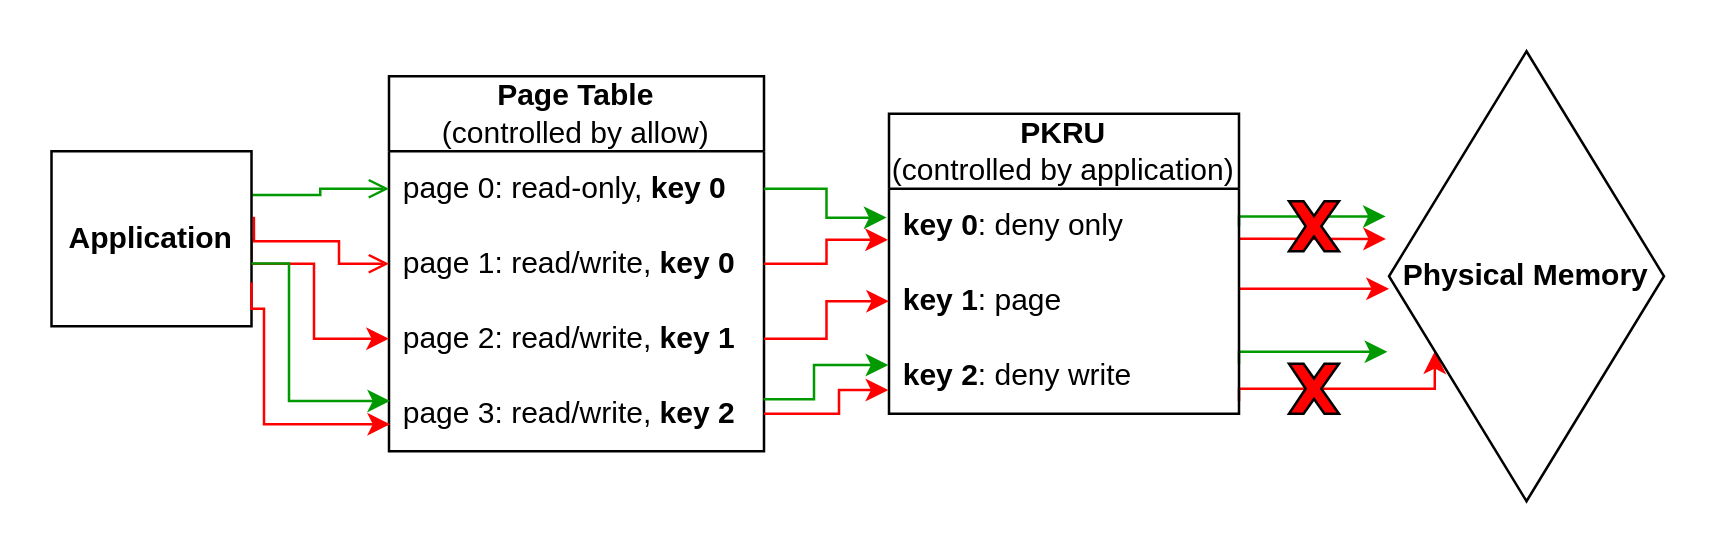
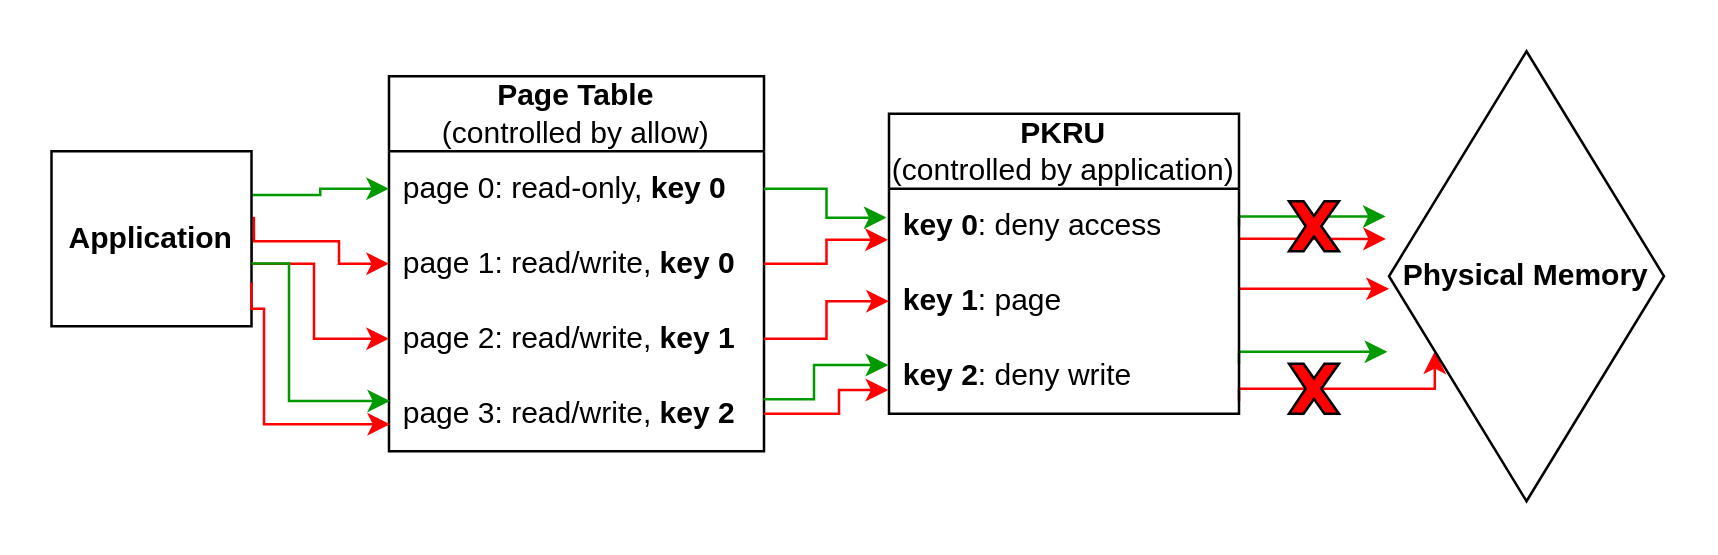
  <mxCell id="0" />
  <mxCell id="1" parent="0" />
  <mxCell id="2" style="edgeStyle=orthogonalEdgeStyle;rounded=0;orthogonalLoop=1;jettySize=auto;html=1;strokeColor=#FF0000;entryX=0;entryY=0.75;entryDx=0;entryDy=0;" edge="1" parent="1" target="20"><mxGeometry relative="1" as="geometry"><mxPoint x="495" y="160" as="sourcePoint" /><mxPoint x="555" y="153" as="targetPoint" /><Array as="points"><mxPoint x="495" y="155" /></Array></mxGeometry></mxCell>
  <mxCell id="3" style="edgeStyle=orthogonalEdgeStyle;rounded=0;orthogonalLoop=1;jettySize=auto;html=1;entryX=-0.006;entryY=0.668;entryDx=0;entryDy=0;entryPerimeter=0;strokeColor=#009900;" edge="1" parent="1" target="20"><mxGeometry relative="1" as="geometry"><mxPoint x="495" y="145" as="sourcePoint" /><mxPoint x="555" y="149.96" as="targetPoint" /><Array as="points"><mxPoint x="495" y="140" /><mxPoint x="554" y="140" /></Array></mxGeometry></mxCell>
  <mxCell id="4" style="edgeStyle=orthogonalEdgeStyle;rounded=0;orthogonalLoop=1;jettySize=auto;html=1;exitX=0.999;exitY=0.333;exitDx=0;exitDy=0;entryX=0;entryY=0.528;entryDx=0;entryDy=0;entryPerimeter=0;exitPerimeter=0;strokeColor=#FF0000;" edge="1" parent="1" source="14" target="20"><mxGeometry relative="1" as="geometry"><Array as="points" /></mxGeometry></mxCell>
  <mxCell id="5" style="edgeStyle=orthogonalEdgeStyle;rounded=0;orthogonalLoop=1;jettySize=auto;html=1;entryX=-0.011;entryY=0.417;entryDx=0;entryDy=0;entryPerimeter=0;strokeColor=#FF0000;" edge="1" parent="1" target="20"><mxGeometry relative="1" as="geometry"><mxPoint x="495" y="95" as="sourcePoint" /><mxPoint x="554.12" y="89.94" as="targetPoint" /><Array as="points"><mxPoint x="495" y="95" /><mxPoint x="515" y="95" /></Array></mxGeometry></mxCell>
  <mxCell id="6" style="edgeStyle=orthogonalEdgeStyle;rounded=0;orthogonalLoop=1;jettySize=auto;html=1;entryX=-0.012;entryY=0.367;entryDx=0;entryDy=0;entryPerimeter=0;strokeColor=#009900;" edge="1" parent="1" target="20"><mxGeometry relative="1" as="geometry"><mxPoint x="495" y="90" as="sourcePoint" /><Array as="points"><mxPoint x="495" y="86" /></Array></mxGeometry></mxCell>
  <mxCell id="7" value="&lt;div&gt;&lt;b&gt;Page Table&lt;/b&gt;&lt;/div&gt;&lt;div&gt;(controlled by allow)&lt;br&gt;&lt;/div&gt;" style="swimlane;fontStyle=0;childLayout=stackLayout;horizontal=1;startSize=30;horizontalStack=0;resizeParent=1;resizeParentMax=0;resizeLast=0;collapsible=1;marginBottom=0;whiteSpace=wrap;html=1;" vertex="1" parent="1"><mxGeometry x="155" y="30" width="150" height="150" as="geometry" /></mxCell>
  <mxCell id="8" value="page 0: read-only, &lt;b&gt;key 0&lt;/b&gt;" style="text;strokeColor=none;fillColor=none;align=left;verticalAlign=middle;spacingLeft=4;spacingRight=4;overflow=hidden;points=[[0,0.5],[1,0.5]];portConstraint=eastwest;rotatable=0;whiteSpace=wrap;html=1;" vertex="1" parent="7"><mxGeometry y="30" width="150" height="30" as="geometry" /></mxCell>
  <mxCell id="9" value="page 1: read/write, &lt;b&gt;key 0&lt;/b&gt;" style="text;strokeColor=none;fillColor=none;align=left;verticalAlign=middle;spacingLeft=4;spacingRight=4;overflow=hidden;points=[[0,0.5],[1,0.5]];portConstraint=eastwest;rotatable=0;whiteSpace=wrap;html=1;" vertex="1" parent="7"><mxGeometry y="60" width="150" height="30" as="geometry" /></mxCell>
  <mxCell id="10" value="page 2: read/write, &lt;b&gt;key 1&lt;/b&gt;" style="text;strokeColor=none;fillColor=none;align=left;verticalAlign=middle;spacingLeft=4;spacingRight=4;overflow=hidden;points=[[0,0.5],[1,0.5]];portConstraint=eastwest;rotatable=0;whiteSpace=wrap;html=1;" vertex="1" parent="7"><mxGeometry y="90" width="150" height="30" as="geometry" /></mxCell>
  <mxCell id="11" value="page 3: read/write, &lt;b&gt;key 2&lt;/b&gt;" style="text;strokeColor=none;fillColor=none;align=left;verticalAlign=middle;spacingLeft=4;spacingRight=4;overflow=hidden;points=[[0,0.5],[1,0.5]];portConstraint=eastwest;rotatable=0;whiteSpace=wrap;html=1;" vertex="1" parent="7"><mxGeometry y="120" width="150" height="30" as="geometry" /></mxCell>
  <mxCell id="12" value="&lt;div&gt;&lt;b&gt;PKRU&lt;/b&gt;&lt;/div&gt;&lt;div&gt;(controlled by application)&lt;br&gt;&lt;/div&gt;" style="swimlane;fontStyle=0;childLayout=stackLayout;horizontal=1;startSize=30;horizontalStack=0;resizeParent=1;resizeParentMax=0;resizeLast=0;collapsible=1;marginBottom=0;whiteSpace=wrap;html=1;" vertex="1" parent="1"><mxGeometry x="355" y="45" width="140" height="120" as="geometry" /></mxCell>
- <mxCell id="13" value="&lt;b&gt;key 0&lt;/b&gt;: deny only" style="text;strokeColor=none;fillColor=none;align=left;verticalAlign=middle;spacingLeft=4;spacingRight=4;overflow=hidden;points=[[0,0.5],[1,0.5]];portConstraint=eastwest;rotatable=0;whiteSpace=wrap;html=1;" vertex="1" parent="12"><mxGeometry y="30" width="140" height="30" as="geometry" /></mxCell>
+ <mxCell id="13" value="&lt;b&gt;key 0&lt;/b&gt;: deny access" style="text;strokeColor=none;fillColor=none;align=left;verticalAlign=middle;spacingLeft=4;spacingRight=4;overflow=hidden;points=[[0,0.5],[1,0.5]];portConstraint=eastwest;rotatable=0;whiteSpace=wrap;html=1;" vertex="1" parent="12"><mxGeometry y="30" width="140" height="30" as="geometry" /></mxCell>
  <mxCell id="14" value="&lt;b&gt;key 1&lt;/b&gt;: page" style="text;strokeColor=none;fillColor=none;align=left;verticalAlign=middle;spacingLeft=4;spacingRight=4;overflow=hidden;points=[[0,0.5],[1,0.5]];portConstraint=eastwest;rotatable=0;whiteSpace=wrap;html=1;" vertex="1" parent="12"><mxGeometry y="60" width="140" height="30" as="geometry" /></mxCell>
  <mxCell id="15" value="&lt;b&gt;key 2&lt;/b&gt;: deny write" style="text;strokeColor=none;fillColor=none;align=left;verticalAlign=middle;spacingLeft=4;spacingRight=4;overflow=hidden;points=[[0,0.5],[1,0.5]];portConstraint=eastwest;rotatable=0;whiteSpace=wrap;html=1;" vertex="1" parent="12"><mxGeometry y="90" width="140" height="30" as="geometry" /></mxCell>
- <mxCell id="16" style="edgeStyle=orthogonalEdgeStyle;rounded=0;orthogonalLoop=1;jettySize=auto;html=1;exitX=1;exitY=0.25;exitDx=0;exitDy=0;entryX=0;entryY=0.5;entryDx=0;entryDy=0;strokeColor=#009900;endArrow=open;" edge="1" parent="1" source="19" target="8"><mxGeometry relative="1" as="geometry" /></mxCell>
- <mxCell id="17" style="edgeStyle=orthogonalEdgeStyle;rounded=0;orthogonalLoop=1;jettySize=auto;html=1;exitX=1.012;exitY=0.374;exitDx=0;exitDy=0;entryX=0;entryY=0.5;entryDx=0;entryDy=0;exitPerimeter=0;strokeColor=#FF0000;endArrow=open;" edge="1" parent="1" source="19" target="9"><mxGeometry relative="1" as="geometry"><Array as="points"><mxPoint x="135" y="96" /><mxPoint x="135" y="105" /></Array></mxGeometry></mxCell>
+ <mxCell id="16" style="edgeStyle=orthogonalEdgeStyle;rounded=0;orthogonalLoop=1;jettySize=auto;html=1;exitX=1;exitY=0.25;exitDx=0;exitDy=0;entryX=0;entryY=0.5;entryDx=0;entryDy=0;strokeColor=#009900;" edge="1" parent="1" source="19" target="8"><mxGeometry relative="1" as="geometry" /></mxCell>
+ <mxCell id="17" style="edgeStyle=orthogonalEdgeStyle;rounded=0;orthogonalLoop=1;jettySize=auto;html=1;exitX=1.012;exitY=0.374;exitDx=0;exitDy=0;entryX=0;entryY=0.5;entryDx=0;entryDy=0;exitPerimeter=0;strokeColor=#FF0000;" edge="1" parent="1" source="19" target="9"><mxGeometry relative="1" as="geometry"><Array as="points"><mxPoint x="135" y="96" /><mxPoint x="135" y="105" /></Array></mxGeometry></mxCell>
  <mxCell id="18" style="edgeStyle=orthogonalEdgeStyle;rounded=0;orthogonalLoop=1;jettySize=auto;html=1;exitX=1;exitY=0.5;exitDx=0;exitDy=0;entryX=0;entryY=0.5;entryDx=0;entryDy=0;strokeColor=#FF0000;" edge="1" parent="1" source="19" target="10"><mxGeometry relative="1" as="geometry"><Array as="points"><mxPoint x="125" y="105" /><mxPoint x="125" y="135" /></Array></mxGeometry></mxCell>
  <mxCell id="19" value="&lt;b&gt;Application&lt;/b&gt;" style="rounded=0;whiteSpace=wrap;html=1;" vertex="1" parent="1"><mxGeometry x="20" y="60" width="80" height="70" as="geometry" /></mxCell>
  <mxCell id="20" value="&lt;b&gt;Physical Memory&lt;br&gt;&lt;/b&gt;" style="rhombus;whiteSpace=wrap;html=1;" vertex="1" parent="1"><mxGeometry x="555" y="20" width="110" height="180" as="geometry" /></mxCell>
  <mxCell id="21" style="edgeStyle=orthogonalEdgeStyle;rounded=0;orthogonalLoop=1;jettySize=auto;html=1;exitX=1;exitY=0.5;exitDx=0;exitDy=0;entryX=-0.007;entryY=0.385;entryDx=0;entryDy=0;strokeColor=#009900;entryPerimeter=0;" edge="1" parent="1" source="8" target="13"><mxGeometry relative="1" as="geometry" /></mxCell>
  <mxCell id="22" style="edgeStyle=orthogonalEdgeStyle;rounded=0;orthogonalLoop=1;jettySize=auto;html=1;exitX=1;exitY=0.5;exitDx=0;exitDy=0;entryX=-0.003;entryY=0.681;entryDx=0;entryDy=0;entryPerimeter=0;strokeColor=#FF0000;" edge="1" parent="1" source="9" target="13"><mxGeometry relative="1" as="geometry" /></mxCell>
  <mxCell id="23" value="" style="verticalLabelPosition=bottom;verticalAlign=top;html=1;shape=mxgraph.basic.x;fillColor=#FF0000;" vertex="1" parent="1"><mxGeometry x="515" y="145" width="20" height="20" as="geometry" /></mxCell>
  <mxCell id="24" style="edgeStyle=orthogonalEdgeStyle;rounded=0;orthogonalLoop=1;jettySize=auto;html=1;exitX=1;exitY=0.5;exitDx=0;exitDy=0;entryX=0;entryY=0.5;entryDx=0;entryDy=0;strokeColor=#FF0000;" edge="1" parent="1" source="10" target="14"><mxGeometry relative="1" as="geometry" /></mxCell>
  <mxCell id="25" style="edgeStyle=orthogonalEdgeStyle;rounded=0;orthogonalLoop=1;jettySize=auto;html=1;exitX=1;exitY=0.642;exitDx=0;exitDy=0;exitPerimeter=0;entryX=0.003;entryY=0.33;entryDx=0;entryDy=0;entryPerimeter=0;strokeColor=#009900;" edge="1" parent="1" source="19" target="11"><mxGeometry relative="1" as="geometry"><mxPoint x="105" y="120" as="sourcePoint" /><mxPoint x="154" y="160" as="targetPoint" /><Array as="points"><mxPoint x="115" y="115" /><mxPoint x="115" y="160" /><mxPoint x="154" y="160" /></Array></mxGeometry></mxCell>
  <mxCell id="26" style="edgeStyle=orthogonalEdgeStyle;rounded=0;orthogonalLoop=1;jettySize=auto;html=1;exitX=1;exitY=0.75;exitDx=0;exitDy=0;entryX=0.003;entryY=0.64;entryDx=0;entryDy=0;entryPerimeter=0;strokeColor=#FF0000;" edge="1" parent="1" source="19" target="11"><mxGeometry relative="1" as="geometry"><mxPoint x="145" y="170" as="targetPoint" /><Array as="points"><mxPoint x="105" y="123" /><mxPoint x="105" y="170" /><mxPoint x="156" y="170" /></Array></mxGeometry></mxCell>
  <mxCell id="27" style="edgeStyle=orthogonalEdgeStyle;rounded=0;orthogonalLoop=1;jettySize=auto;html=1;exitX=0.999;exitY=0.308;exitDx=0;exitDy=0;entryX=-0.002;entryY=0.351;entryDx=0;entryDy=0;entryPerimeter=0;exitPerimeter=0;strokeColor=#009900;" edge="1" parent="1" source="11" target="15"><mxGeometry relative="1" as="geometry"><Array as="points"><mxPoint x="325" y="159" /><mxPoint x="325" y="145" /></Array></mxGeometry></mxCell>
  <mxCell id="28" style="edgeStyle=orthogonalEdgeStyle;rounded=0;orthogonalLoop=1;jettySize=auto;html=1;exitX=1;exitY=0.5;exitDx=0;exitDy=0;entryX=-0.002;entryY=0.684;entryDx=0;entryDy=0;entryPerimeter=0;strokeColor=#FF0000;" edge="1" parent="1" source="11" target="15"><mxGeometry relative="1" as="geometry"><Array as="points"><mxPoint x="335" y="165" /><mxPoint x="335" y="155" /></Array></mxGeometry></mxCell>
  <mxCell id="29" value="" style="verticalLabelPosition=bottom;verticalAlign=top;html=1;shape=mxgraph.basic.x;fillColor=#FF0000;" vertex="1" parent="1"><mxGeometry x="515" y="80" width="20" height="20" as="geometry" /></mxCell>
